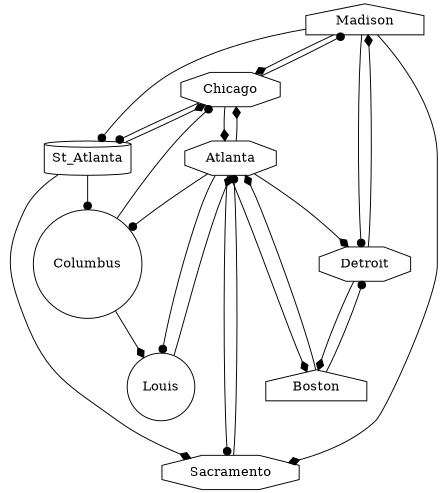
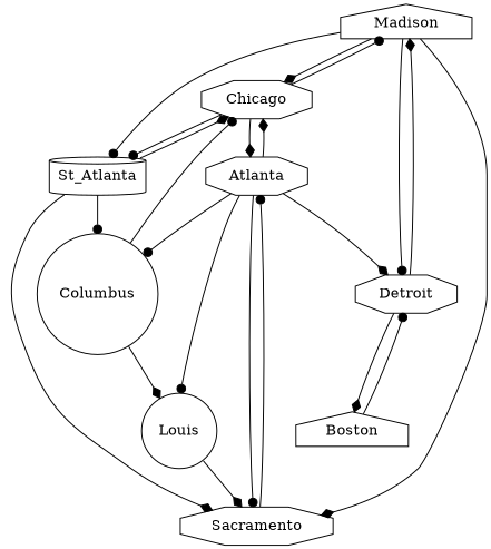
  digraph {
    node [shape=octagon]
    edge [arrowhead=diamond weight=100]
    Madison [shape=house]
    Chicago
    Detroit
    n4 [label=St_Atlanta shape=cylinder]
    Sacramento
    Atlanta
    Boston [shape=house]
    Columbus [shape=circle]
    n9 [label=Louis shape=circle]
    Madison -> Chicago [weight=50]
    Madison -> Detroit [arrowhead=dot weight=75]
    Madison -> n4 [arrowhead=dot weight=75]
    Madison -> Sacramento [weight=200]
    Chicago -> Madison [arrowhead=dot]
    Chicago -> n4 [arrowhead=dot]
    Chicago -> Atlanta [weight=250]
    Detroit -> Madison [weight=45]
    Detroit -> Boston [weight=90]
    n4 -> Chicago [weight=60]
    n4 -> Sacramento [weight=225]
    n4 -> Columbus [arrowhead=dot weight=50]
    Sacramento -> Atlanta [arrowhead=dot weight=450]
    Atlanta -> Chicago [weight=300]
    Atlanta -> Detroit [weight=200]
    Atlanta -> Sacramento [arrowhead=dot weight=400]
-   Atlanta -> Boston [weight=130]
    Atlanta -> Columbus [arrowhead=dot weight=90]
    Atlanta -> n9 [arrowhead=dot weight=80]
    Boston -> Detroit [arrowhead=dot]
-   Boston -> Atlanta [weight=125]
    Columbus -> Chicago [arrowhead=dot weight=30]
    Columbus -> n9 [weight=105]
-   n9 -> Atlanta [weight=70]
+   n9 -> Sacramento [weight=70]
  }
